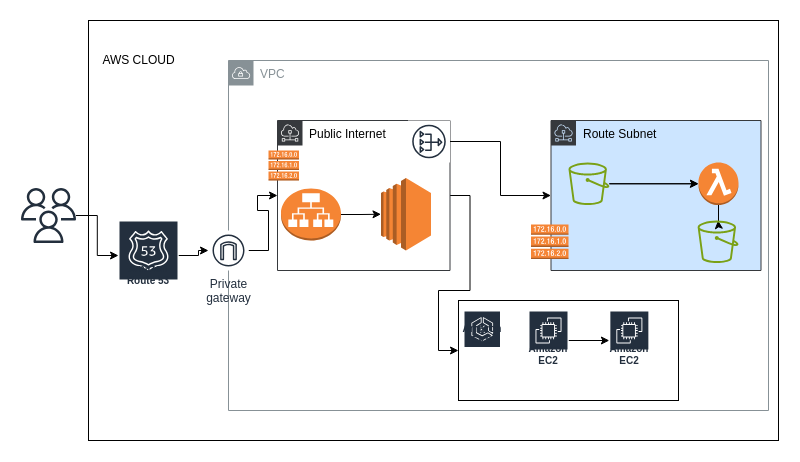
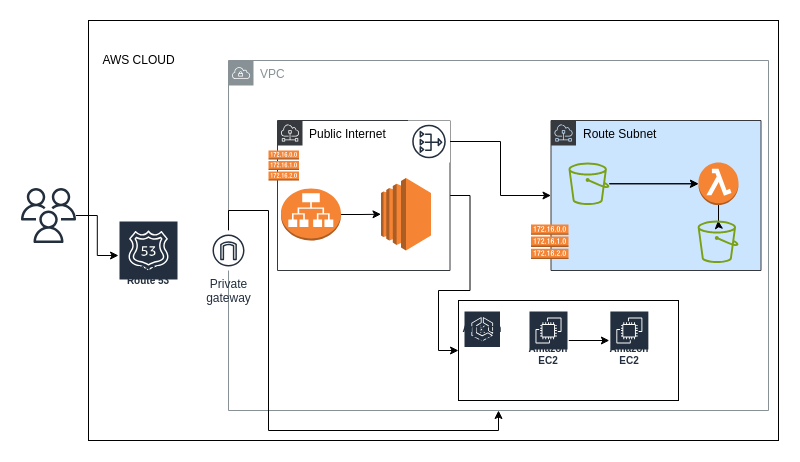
  <mxCell id="0" />
  <mxCell id="1" parent="0" />
  <mxCell id="2" value="VPC" style="sketch=0;outlineConnect=0;gradientColor=none;html=1;whiteSpace=wrap;fontSize=12;fontStyle=0;shape=mxgraph.aws4.group;grIcon=mxgraph.aws4.group_vpc;strokeColor=#879196;fillColor=none;verticalAlign=top;align=left;spacingLeft=30;fontColor=#879196;dashed=0;" vertex="1" parent="1"><mxGeometry x="228" y="60" width="540" height="350" as="geometry" /></mxCell>
- <mxCell id="3" style="edgeStyle=orthogonalEdgeStyle;rounded=0;orthogonalLoop=1;jettySize=auto;html=1;" edge="1" parent="1" source="4" target="15"><mxGeometry relative="1" as="geometry" /></mxCell>
  <mxCell id="4" value="Amazon Route 53" style="sketch=0;outlineConnect=0;fontColor=#232F3E;gradientColor=none;strokeColor=#ffffff;fillColor=#232F3E;dashed=0;verticalLabelPosition=middle;verticalAlign=bottom;align=center;html=1;whiteSpace=wrap;fontSize=10;fontStyle=1;spacing=3;shape=mxgraph.aws4.productIcon;prIcon=mxgraph.aws4.route_53;" vertex="1" parent="1"><mxGeometry x="118" y="220" width="60" height="70" as="geometry" /></mxCell>
  <mxCell id="5" style="edgeStyle=orthogonalEdgeStyle;rounded=0;orthogonalLoop=1;jettySize=auto;html=1;" edge="1" parent="1" source="6" target="4"><mxGeometry relative="1" as="geometry" /></mxCell>
  <mxCell id="6" value="" style="sketch=0;outlineConnect=0;fontColor=#232F3E;gradientColor=none;fillColor=#232F3D;strokeColor=none;dashed=0;verticalLabelPosition=bottom;verticalAlign=top;align=center;html=1;fontSize=12;fontStyle=0;aspect=fixed;pointerEvents=1;shape=mxgraph.aws4.users;" vertex="1" parent="1"><mxGeometry x="20.5" y="187.5" width="55" height="55" as="geometry" /></mxCell>
  <mxCell id="7" value="" style="outlineConnect=0;dashed=0;verticalLabelPosition=bottom;verticalAlign=top;align=center;html=1;shape=mxgraph.aws3.application_load_balancer;fillColor=#F58534;gradientColor=none;" vertex="1" parent="1"><mxGeometry x="280.5" y="188" width="60" height="52" as="geometry" /></mxCell>
  <mxCell id="8" value="" style="outlineConnect=0;dashed=0;verticalLabelPosition=bottom;verticalAlign=top;align=center;html=1;shape=mxgraph.aws3.ec2;fillColor=#F58534;gradientColor=none;" vertex="1" parent="1"><mxGeometry x="380.5" y="177.5" width="50" height="72.5" as="geometry" /></mxCell>
  <mxCell id="9" style="edgeStyle=orthogonalEdgeStyle;rounded=0;orthogonalLoop=1;jettySize=auto;html=1;entryX=0;entryY=0.5;entryDx=0;entryDy=0;entryPerimeter=0;" edge="1" parent="1" source="7" target="8"><mxGeometry relative="1" as="geometry" /></mxCell>
  <mxCell id="10" value="Route Subnet" style="sketch=0;outlineConnect=0;html=1;whiteSpace=wrap;fontSize=12;fontStyle=0;shape=mxgraph.aws4.group;grIcon=mxgraph.aws4.group_subnet;strokeColor=#36393d;fillColor=#cce5ff;verticalAlign=top;align=left;spacingLeft=30;dashed=0;" vertex="1" parent="1"><mxGeometry x="550.5" y="120" width="210" height="150" as="geometry" /></mxCell>
  <mxCell id="11" style="edgeStyle=orthogonalEdgeStyle;rounded=0;orthogonalLoop=1;jettySize=auto;html=1;entryX=0;entryY=0.5;entryDx=0;entryDy=0;" edge="1" parent="1" source="12" target="26"><mxGeometry relative="1" as="geometry" /></mxCell>
  <mxCell id="12" value="Public Internet" style="sketch=0;outlineConnect=0;html=1;whiteSpace=wrap;fontSize=12;fontStyle=0;shape=mxgraph.aws4.group;grIcon=mxgraph.aws4.group_subnet;verticalAlign=top;align=left;spacingLeft=30;dashed=0;fillColor=none;strokeColor=#36393d;" vertex="1" parent="1"><mxGeometry x="277" y="120" width="172.5" height="150" as="geometry" /></mxCell>
  <mxCell id="13" value="" style="rounded=0;whiteSpace=wrap;html=1;fillColor=none;fontFamily=Times New Roman;" vertex="1" parent="1"><mxGeometry x="88" y="20" width="690" height="420" as="geometry" /></mxCell>
- <mxCell id="14" style="edgeStyle=orthogonalEdgeStyle;rounded=0;orthogonalLoop=1;jettySize=auto;html=1;" edge="1" parent="1" source="15" target="12"><mxGeometry relative="1" as="geometry" /></mxCell>
+ <mxCell id="14" style="edgeStyle=orthogonalEdgeStyle;rounded=0;orthogonalLoop=1;jettySize=auto;html=1;" edge="1" parent="1" source="15" target="2"><mxGeometry relative="1" as="geometry" /></mxCell>
  <mxCell id="15" value="Private&#10;gateway" style="sketch=0;outlineConnect=0;fontColor=#232F3E;gradientColor=none;strokeColor=#232F3E;fillColor=#ffffff;dashed=0;verticalLabelPosition=bottom;verticalAlign=top;align=center;html=1;fontSize=12;fontStyle=0;aspect=fixed;shape=mxgraph.aws4.resourceIcon;resIcon=mxgraph.aws4.internet_gateway;" vertex="1" parent="1"><mxGeometry x="208" y="230" width="40" height="40" as="geometry" /></mxCell>
  <mxCell id="16" style="edgeStyle=orthogonalEdgeStyle;rounded=0;orthogonalLoop=1;jettySize=auto;html=1;" edge="1" parent="1" source="17" target="10"><mxGeometry relative="1" as="geometry"><Array as="points"><mxPoint x="500" y="141" /><mxPoint x="500" y="195" /></Array></mxGeometry></mxCell>
  <mxCell id="17" value="" style="sketch=0;outlineConnect=0;gradientColor=none;strokeColor=#232F3E;fillColor=#ffffff;dashed=0;verticalLabelPosition=bottom;verticalAlign=top;align=center;aspect=fixed;shape=mxgraph.aws4.resourceIcon;resIcon=mxgraph.aws4.nat_gateway;html=1;" vertex="1" parent="1"><mxGeometry x="407.5" y="120" width="42" height="42" as="geometry" /></mxCell>
  <mxCell id="18" style="edgeStyle=orthogonalEdgeStyle;rounded=0;orthogonalLoop=1;jettySize=auto;html=1;" edge="1" parent="1" source="20" target="24"><mxGeometry relative="1" as="geometry" /></mxCell>
  <mxCell id="19" value="" style="edgeStyle=orthogonalEdgeStyle;rounded=0;orthogonalLoop=1;jettySize=auto;html=1;" edge="1" parent="1" source="24" target="21"><mxGeometry relative="1" as="geometry" /></mxCell>
  <mxCell id="20" value="" style="sketch=0;outlineConnect=0;fontColor=#232F3E;gradientColor=none;fillColor=#7AA116;strokeColor=none;dashed=0;verticalLabelPosition=bottom;verticalAlign=top;align=center;html=1;fontSize=12;fontStyle=0;aspect=fixed;pointerEvents=1;shape=mxgraph.aws4.bucket;" vertex="1" parent="1"><mxGeometry x="568" y="162" width="40.86" height="42.5" as="geometry" /></mxCell>
  <mxCell id="21" value="" style="sketch=0;outlineConnect=0;fontColor=#232F3E;gradientColor=none;fillColor=#7AA116;strokeColor=none;dashed=0;verticalLabelPosition=bottom;verticalAlign=top;align=center;html=1;fontSize=12;fontStyle=0;aspect=fixed;pointerEvents=1;shape=mxgraph.aws4.bucket;" vertex="1" parent="1"><mxGeometry x="697.14" y="220" width="40.86" height="42.5" as="geometry" /></mxCell>
  <mxCell id="22" value="AWS CLOUD" style="text;html=1;align=center;verticalAlign=middle;resizable=0;points=[];autosize=1;strokeColor=none;fillColor=none;" vertex="1" parent="1"><mxGeometry x="93" y="45" width="90" height="30" as="geometry" /></mxCell>
  <mxCell id="23" value="" style="edgeStyle=orthogonalEdgeStyle;rounded=0;orthogonalLoop=1;jettySize=auto;html=1;" edge="1" parent="1" source="20" target="24"><mxGeometry relative="1" as="geometry"><mxPoint x="609" y="183" as="sourcePoint" /><mxPoint x="719" y="240" as="targetPoint" /></mxGeometry></mxCell>
  <mxCell id="24" value="" style="outlineConnect=0;dashed=0;verticalLabelPosition=bottom;verticalAlign=top;align=center;html=1;shape=mxgraph.aws3.lambda_function;fillColor=#F58534;gradientColor=none;" vertex="1" parent="1"><mxGeometry x="698" y="162" width="40" height="42.5" as="geometry" /></mxCell>
  <mxCell id="25" value="Amazon EKS" style="sketch=0;outlineConnect=0;fontColor=#232F3E;gradientColor=none;strokeColor=#ffffff;fillColor=#232F3E;dashed=0;verticalLabelPosition=middle;verticalAlign=bottom;align=center;html=1;whiteSpace=wrap;fontSize=10;fontStyle=1;spacing=3;shape=mxgraph.aws4.productIcon;prIcon=mxgraph.aws4.eks;" vertex="1" parent="1"><mxGeometry x="463" y="310" width="37.5" height="40" as="geometry" /></mxCell>
  <mxCell id="26" value="" style="rounded=0;whiteSpace=wrap;html=1;fillColor=none;" vertex="1" parent="1"><mxGeometry x="458" y="300" width="220" height="100" as="geometry" /></mxCell>
  <mxCell id="27" value="" style="edgeStyle=orthogonalEdgeStyle;rounded=0;orthogonalLoop=1;jettySize=auto;html=1;" edge="1" parent="1" source="28" target="29"><mxGeometry relative="1" as="geometry" /></mxCell>
  <mxCell id="28" value="Amazon EC2" style="sketch=0;outlineConnect=0;fontColor=#232F3E;gradientColor=none;strokeColor=#ffffff;fillColor=#232F3E;dashed=0;verticalLabelPosition=middle;verticalAlign=bottom;align=center;html=1;whiteSpace=wrap;fontSize=10;fontStyle=1;spacing=3;shape=mxgraph.aws4.productIcon;prIcon=mxgraph.aws4.ec2;" vertex="1" parent="1"><mxGeometry x="528" y="310" width="40" height="60" as="geometry" /></mxCell>
  <mxCell id="29" value="Amazon EC2" style="sketch=0;outlineConnect=0;fontColor=#232F3E;gradientColor=none;strokeColor=#ffffff;fillColor=#232F3E;dashed=0;verticalLabelPosition=middle;verticalAlign=bottom;align=center;html=1;whiteSpace=wrap;fontSize=10;fontStyle=1;spacing=3;shape=mxgraph.aws4.productIcon;prIcon=mxgraph.aws4.ec2;" vertex="1" parent="1"><mxGeometry x="608.86" y="310" width="40" height="60" as="geometry" /></mxCell>
  <mxCell id="30" value="" style="outlineConnect=0;dashed=0;verticalLabelPosition=bottom;verticalAlign=top;align=center;html=1;shape=mxgraph.aws3.route_table;fillColor=#F58536;gradientColor=none;" vertex="1" parent="1"><mxGeometry x="268" y="150" width="30.5" height="30" as="geometry" /></mxCell>
  <mxCell id="31" value="" style="outlineConnect=0;dashed=0;verticalLabelPosition=bottom;verticalAlign=top;align=center;html=1;shape=mxgraph.aws3.route_table;fillColor=#F58536;gradientColor=none;" vertex="1" parent="1"><mxGeometry x="530.5" y="224" width="37.5" height="34.5" as="geometry" /></mxCell>
